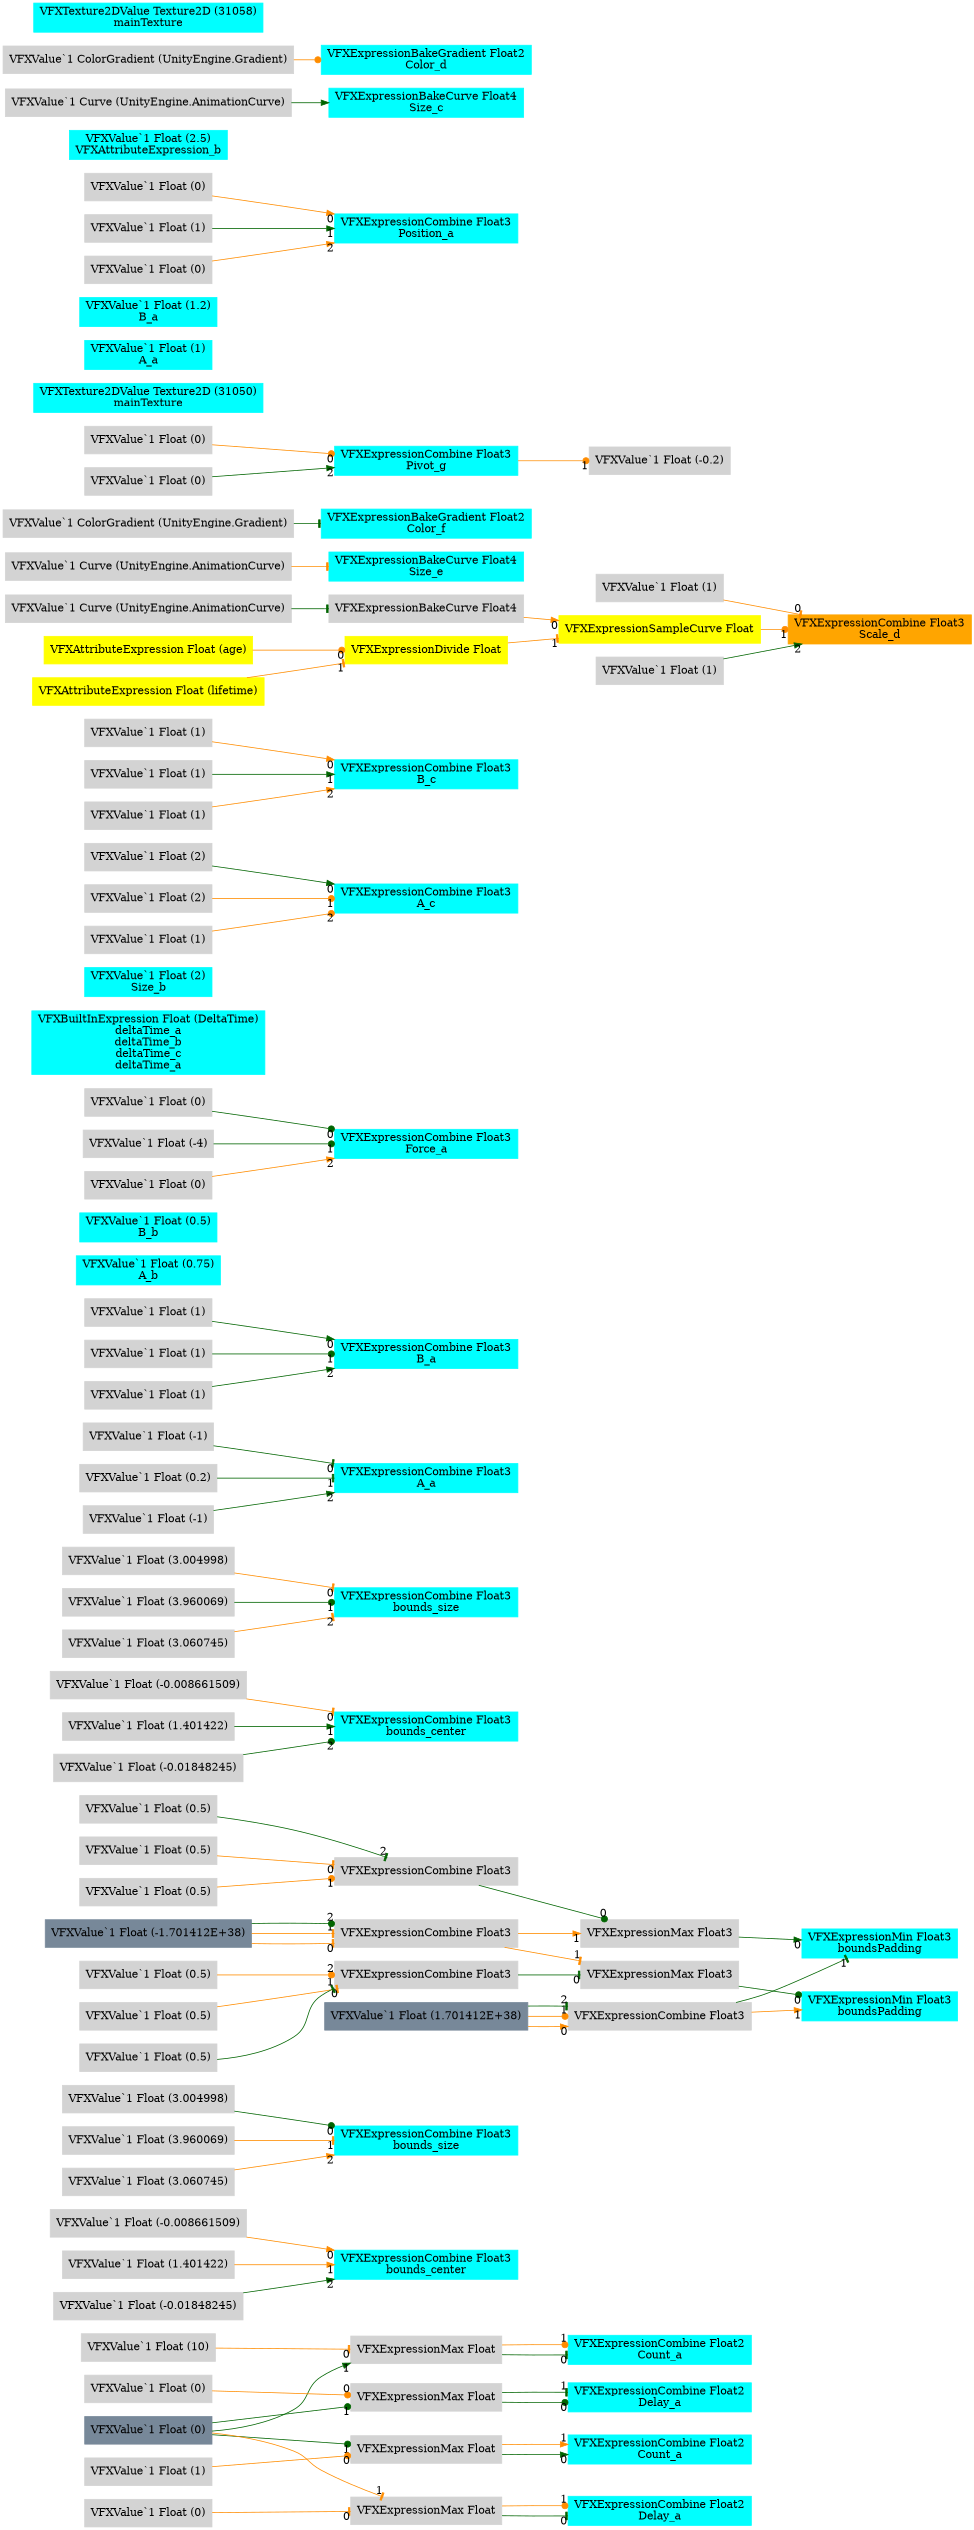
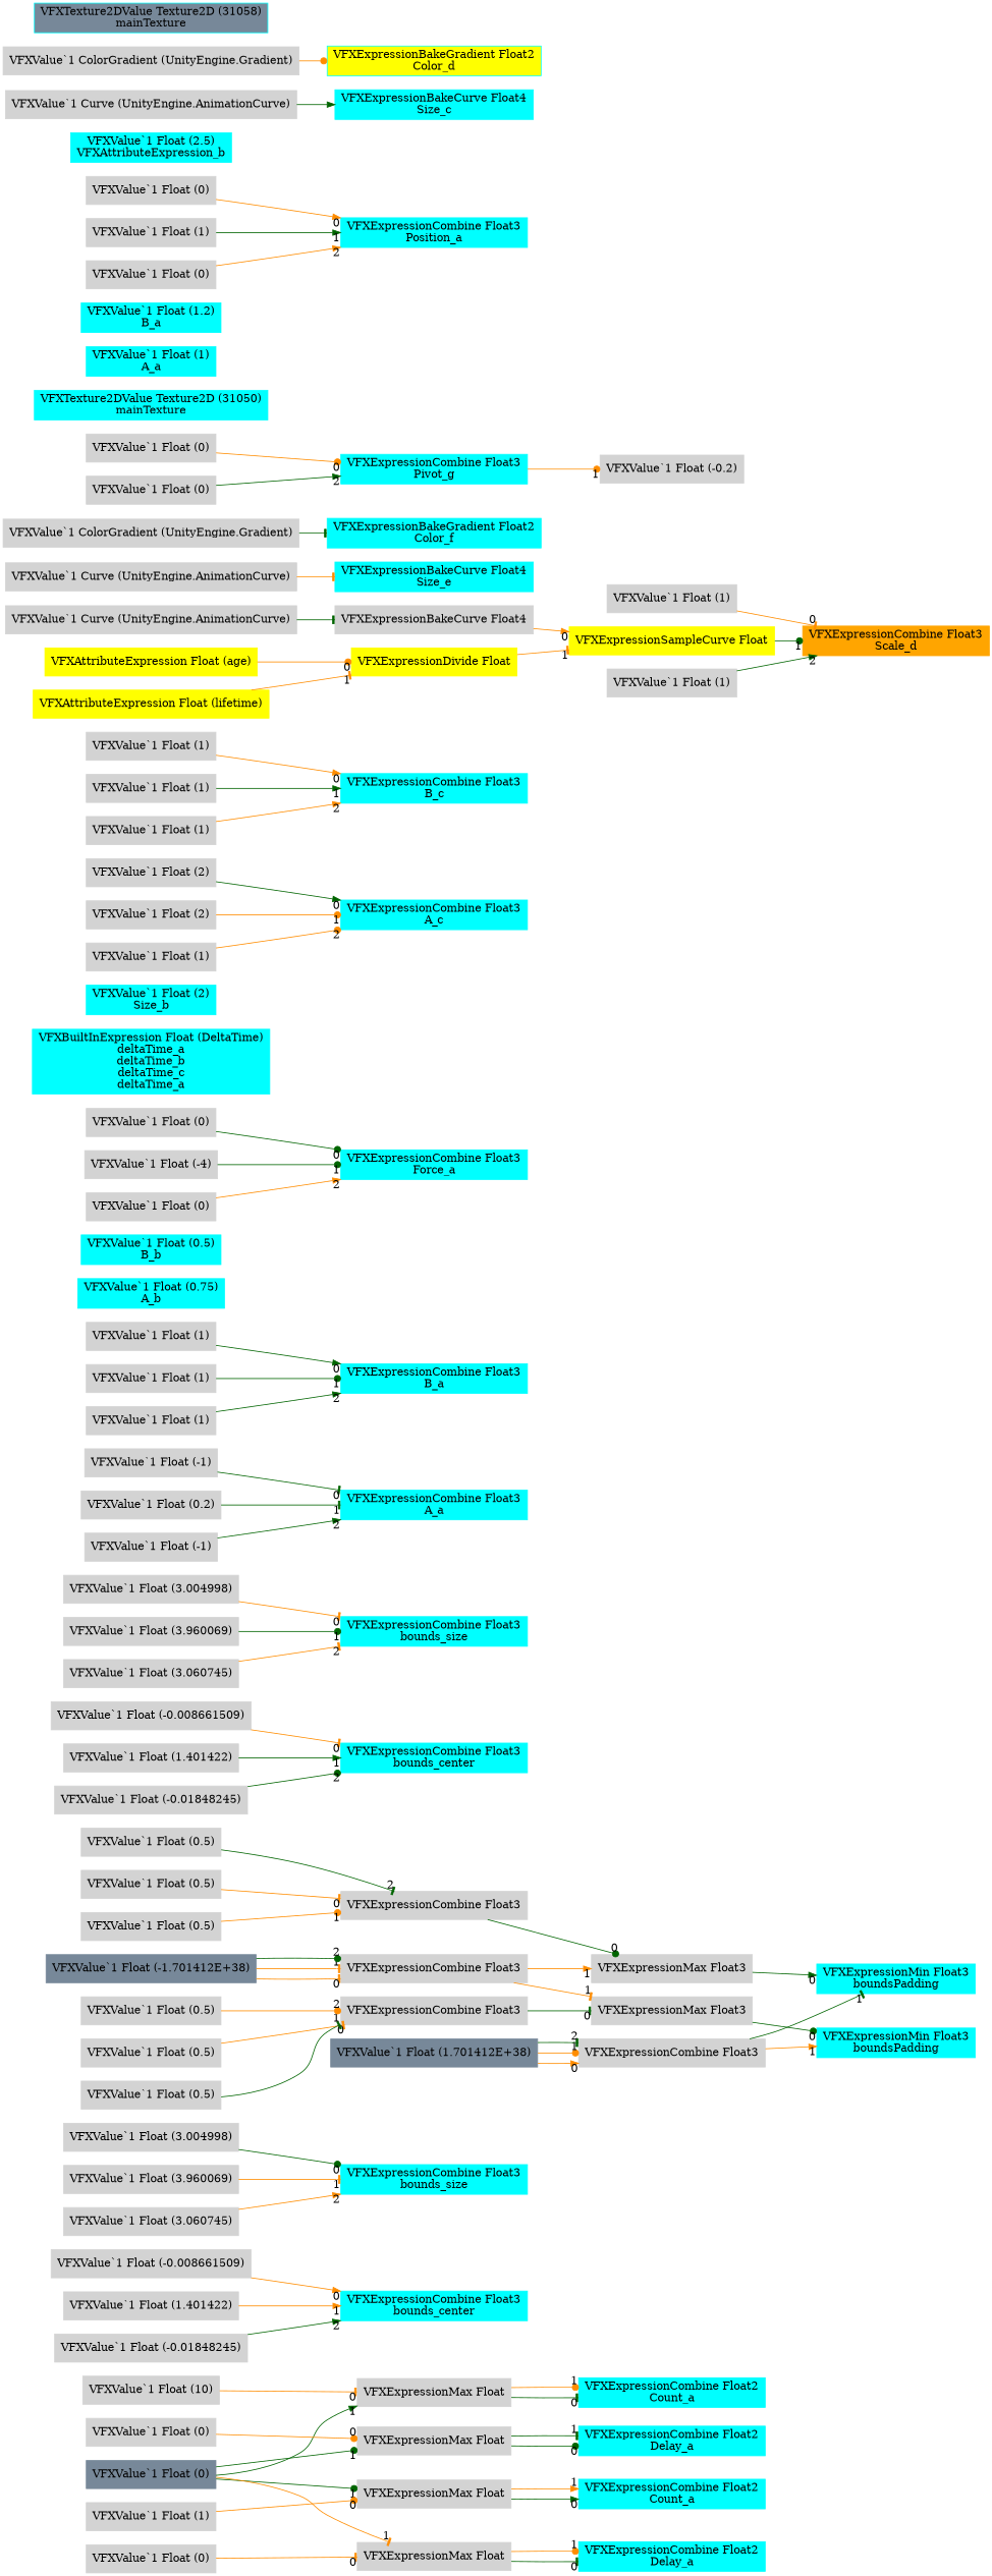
  digraph {
    rankdir=LR
    node [color=lightgray shape=box style=filled]
    edge [arrowhead=tee color=darkorange headlabel=0]
    n1 [color=cyan label="VFXExpressionCombine Float2\nCount_a"]
    n2 [label="VFXExpressionMax Float"]
    n3 [label="VFXValue`1 Float (10)"]
    n4 [color=lightslategray label="VFXValue`1 Float (0)"]
    n5 [label="VFXExpressionMax Float"]
    n6 [label="VFXExpressionMax Float"]
    n7 [label="VFXExpressionMax Float"]
    n8 [color=cyan label="VFXExpressionCombine Float2\nDelay_a"]
    n9 [color=cyan label="VFXExpressionCombine Float2\nCount_a"]
    n10 [color=cyan label="VFXExpressionCombine Float2\nDelay_a"]
    n11 [label="VFXValue`1 Float (0)"]
    n12 [label="VFXValue`1 Float (1)"]
    n13 [label="VFXValue`1 Float (0)"]
    n14 [color=cyan label="VFXExpressionCombine Float3\nbounds_center"]
    n15 [label="VFXValue`1 Float (-0.008661509)"]
    n16 [label="VFXValue`1 Float (1.401422)"]
    n17 [label="VFXValue`1 Float (-0.01848245)"]
    n18 [color=cyan label="VFXExpressionCombine Float3\nbounds_size"]
    n19 [label="VFXValue`1 Float (3.004998)"]
    n20 [label="VFXValue`1 Float (3.960069)"]
    n21 [label="VFXValue`1 Float (3.060745)"]
    n22 [color=cyan label="VFXExpressionMin Float3\nboundsPadding"]
    n23 [label="VFXExpressionMax Float3"]
    n24 [label="VFXExpressionCombine Float3"]
    n25 [label="VFXValue`1 Float (0.5)"]
    n26 [label="VFXValue`1 Float (0.5)"]
    n27 [label="VFXValue`1 Float (0.5)"]
    n28 [label="VFXExpressionCombine Float3"]
    n29 [label="VFXExpressionMax Float3"]
    n30 [color=cyan label="VFXExpressionMin Float3\nboundsPadding"]
    n31 [color=lightslategray label="VFXValue`1 Float (-1.701412E+38)"]
    n32 [label="VFXExpressionCombine Float3"]
    n33 [color=lightslategray label="VFXValue`1 Float (1.701412E+38)"]
    n34 [color=cyan label="VFXExpressionCombine Float3\nbounds_center"]
    n35 [label="VFXValue`1 Float (-0.008661509)"]
    n36 [label="VFXValue`1 Float (1.401422)"]
    n37 [label="VFXValue`1 Float (-0.01848245)"]
    n38 [color=cyan label="VFXExpressionCombine Float3\nbounds_size"]
    n39 [label="VFXValue`1 Float (3.004998)"]
    n40 [label="VFXValue`1 Float (3.960069)"]
    n41 [label="VFXValue`1 Float (3.060745)"]
    n42 [label="VFXExpressionCombine Float3"]
    n43 [label="VFXValue`1 Float (0.5)"]
    n44 [label="VFXValue`1 Float (0.5)"]
    n45 [label="VFXValue`1 Float (0.5)"]
    n46 [color=cyan label="VFXExpressionCombine Float3\nA_a"]
    n47 [label="VFXValue`1 Float (-1)"]
    n48 [label="VFXValue`1 Float (0.2)"]
    n49 [label="VFXValue`1 Float (-1)"]
    n50 [color=cyan label="VFXExpressionCombine Float3\nB_a"]
    n51 [label="VFXValue`1 Float (1)"]
    n52 [label="VFXValue`1 Float (1)"]
    n53 [label="VFXValue`1 Float (1)"]
    n54 [color=cyan label="VFXValue`1 Float (0.75)\nA_b"]
    n55 [color=cyan label="VFXValue`1 Float (0.5)\nB_b"]
    n56 [color=cyan label="VFXExpressionCombine Float3\nForce_a"]
    n57 [label="VFXValue`1 Float (0)"]
    n58 [label="VFXValue`1 Float (-4)"]
    n59 [label="VFXValue`1 Float (0)"]
    n60 [color=cyan label="VFXBuiltInExpression Float (DeltaTime)\ndeltaTime_a\ndeltaTime_b\ndeltaTime_c\ndeltaTime_a"]
    n61 [color=cyan label="VFXValue`1 Float (2)\nSize_b"]
    n62 [color=cyan label="VFXExpressionCombine Float3\nA_c"]
    n63 [label="VFXValue`1 Float (2)"]
    n64 [label="VFXValue`1 Float (2)"]
    n65 [label="VFXValue`1 Float (1)"]
    n66 [color=cyan label="VFXExpressionCombine Float3\nB_c"]
    n67 [label="VFXValue`1 Float (1)"]
    n68 [label="VFXValue`1 Float (1)"]
    n69 [label="VFXValue`1 Float (1)"]
    n70 [color=orange label="VFXExpressionCombine Float3\nScale_d"]
    n71 [label="VFXValue`1 Float (1)"]
    n72 [color=yellow label="VFXExpressionSampleCurve Float"]
    n73 [label="VFXExpressionBakeCurve Float4"]
    n74 [label="VFXValue`1 Curve (UnityEngine.AnimationCurve)"]
    n75 [color=yellow label="VFXExpressionDivide Float"]
    n76 [color=yellow label="VFXAttributeExpression Float (age)"]
    n77 [color=yellow label="VFXAttributeExpression Float (lifetime)"]
    n78 [label="VFXValue`1 Float (1)"]
    n79 [color=cyan label="VFXExpressionBakeCurve Float4\nSize_e"]
    n80 [label="VFXValue`1 Curve (UnityEngine.AnimationCurve)"]
    n81 [color=cyan label="VFXExpressionBakeGradient Float2\nColor_f"]
    n82 [label="VFXValue`1 ColorGradient (UnityEngine.Gradient)"]
    n83 [color=cyan label="VFXExpressionCombine Float3\nPivot_g"]
    n84 [label="VFXValue`1 Float (-0.2)"]
    n85 [label="VFXValue`1 Float (0)"]
    n86 [label="VFXValue`1 Float (0)"]
    n87 [color=cyan label="VFXTexture2DValue Texture2D (31050)\nmainTexture"]
    n88 [color=cyan label="VFXValue`1 Float (1)\nA_a"]
    n89 [color=cyan label="VFXValue`1 Float (1.2)\nB_a"]
    n90 [color=cyan label="VFXExpressionCombine Float3\nPosition_a"]
    n91 [label="VFXValue`1 Float (0)"]
    n92 [label="VFXValue`1 Float (1)"]
    n93 [label="VFXValue`1 Float (0)"]
    n94 [color=cyan label="VFXValue`1 Float (2.5)\nVFXAttributeExpression_b"]
    n95 [color=cyan label="VFXExpressionBakeCurve Float4\nSize_c"]
    n96 [label="VFXValue`1 Curve (UnityEngine.AnimationCurve)"]
-   n97 [color=cyan label="VFXExpressionBakeGradient Float2\nColor_d"]
+   n97 [color=cyan label="VFXExpressionBakeGradient Float2\nColor_d" fillcolor=yellow]
    n98 [label="VFXValue`1 ColorGradient (UnityEngine.Gradient)"]
-   n99 [color=cyan label="VFXTexture2DValue Texture2D (31058)\nmainTexture"]
+   n99 [color=cyan label="VFXTexture2DValue Texture2D (31058)\nmainTexture" fillcolor=lightslategray]
    n2 -> n1 [color=darkgreen]
    n2 -> n1 [arrowhead=dot headlabel=1]
    n3 -> n2
    n4 -> n2 [arrowhead=normal color=darkgreen headlabel=1]
    n4 -> n5 [arrowhead=dot color=darkgreen headlabel=1]
    n4 -> n6 [arrowhead=dot color=darkgreen headlabel=1]
    n4 -> n7 [headlabel=1]
    n5 -> n8 [arrowhead=dot color=darkgreen]
    n5 -> n8 [color=darkgreen headlabel=1]
    n6 -> n9 [arrowhead=normal color=darkgreen]
    n6 -> n9 [arrowhead=normal headlabel=1]
    n7 -> n10 [color=darkgreen]
    n7 -> n10 [arrowhead=dot headlabel=1]
    n11 -> n5 [arrowhead=dot]
    n12 -> n6 [arrowhead=dot]
    n13 -> n7
    n15 -> n14 [arrowhead=normal]
    n16 -> n14 [arrowhead=normal headlabel=1]
    n17 -> n14 [arrowhead=normal color=darkgreen headlabel=2]
    n19 -> n18 [arrowhead=dot color=darkgreen]
    n20 -> n18 [headlabel=1]
    n21 -> n18 [arrowhead=normal headlabel=2]
    n23 -> n22 [arrowhead=normal color=darkgreen]
    n24 -> n23 [arrowhead=dot color=darkgreen]
    n25 -> n24
    n26 -> n24 [arrowhead=dot headlabel=1]
    n27 -> n24 [color=darkgreen headlabel=2]
    n28 -> n23 [arrowhead=normal headlabel=1]
    n28 -> n29 [headlabel=1]
    n29 -> n30 [arrowhead=dot color=darkgreen]
    n31 -> n28
    n31 -> n28 [headlabel=1]
    n31 -> n28 [arrowhead=dot color=darkgreen headlabel=2]
    n32 -> n22 [color=darkgreen headlabel=1]
    n32 -> n30 [arrowhead=normal headlabel=1]
    n33 -> n32 [arrowhead=normal]
    n33 -> n32 [arrowhead=dot headlabel=1]
    n33 -> n32 [color=darkgreen headlabel=2]
    n35 -> n34
    n36 -> n34 [arrowhead=normal color=darkgreen headlabel=1]
    n37 -> n34 [arrowhead=dot color=darkgreen headlabel=2]
    n39 -> n38
    n40 -> n38 [arrowhead=dot color=darkgreen headlabel=1]
    n41 -> n38 [headlabel=2]
    n42 -> n29 [color=darkgreen]
    n43 -> n42
    n44 -> n42 [color=darkgreen headlabel=1]
    n45 -> n42 [arrowhead=dot headlabel=2]
    n47 -> n46 [color=darkgreen]
    n48 -> n46 [color=darkgreen headlabel=1]
    n49 -> n46 [arrowhead=normal color=darkgreen headlabel=2]
    n51 -> n50 [arrowhead=normal color=darkgreen]
    n52 -> n50 [arrowhead=dot color=darkgreen headlabel=1]
    n53 -> n50 [arrowhead=normal color=darkgreen headlabel=2]
    n57 -> n56 [arrowhead=dot color=darkgreen]
    n58 -> n56 [arrowhead=dot color=darkgreen headlabel=1]
    n59 -> n56 [arrowhead=normal headlabel=2]
    n63 -> n62 [arrowhead=normal color=darkgreen]
    n64 -> n62 [arrowhead=dot headlabel=1]
    n65 -> n62 [arrowhead=dot headlabel=2]
    n67 -> n66 [arrowhead=normal]
    n68 -> n66 [arrowhead=normal color=darkgreen headlabel=1]
    n69 -> n66 [arrowhead=normal headlabel=2]
    n71 -> n70
-   n72 -> n70 [arrowhead=dot headlabel=1]
+   n72 -> n70 [arrowhead=dot color=darkgreen headlabel=1]
    n73 -> n72 [arrowhead=normal]
    n74 -> n73 [color=darkgreen headlabel=""]
    n75 -> n72 [headlabel=1]
    n76 -> n75 [arrowhead=dot]
    n77 -> n75 [headlabel=1]
    n78 -> n70 [arrowhead=normal color=darkgreen headlabel=2]
    n80 -> n79 [headlabel=""]
    n82 -> n81 [color=darkgreen headlabel=""]
    n83 -> n84 [arrowhead=dot headlabel=1]
    n85 -> n83 [arrowhead=dot]
    n86 -> n83 [arrowhead=normal color=darkgreen headlabel=2]
    n91 -> n90 [arrowhead=normal]
    n92 -> n90 [arrowhead=normal color=darkgreen headlabel=1]
    n93 -> n90 [arrowhead=normal headlabel=2]
    n96 -> n95 [arrowhead=normal color=darkgreen headlabel=""]
    n98 -> n97 [arrowhead=dot headlabel=""]
  }
